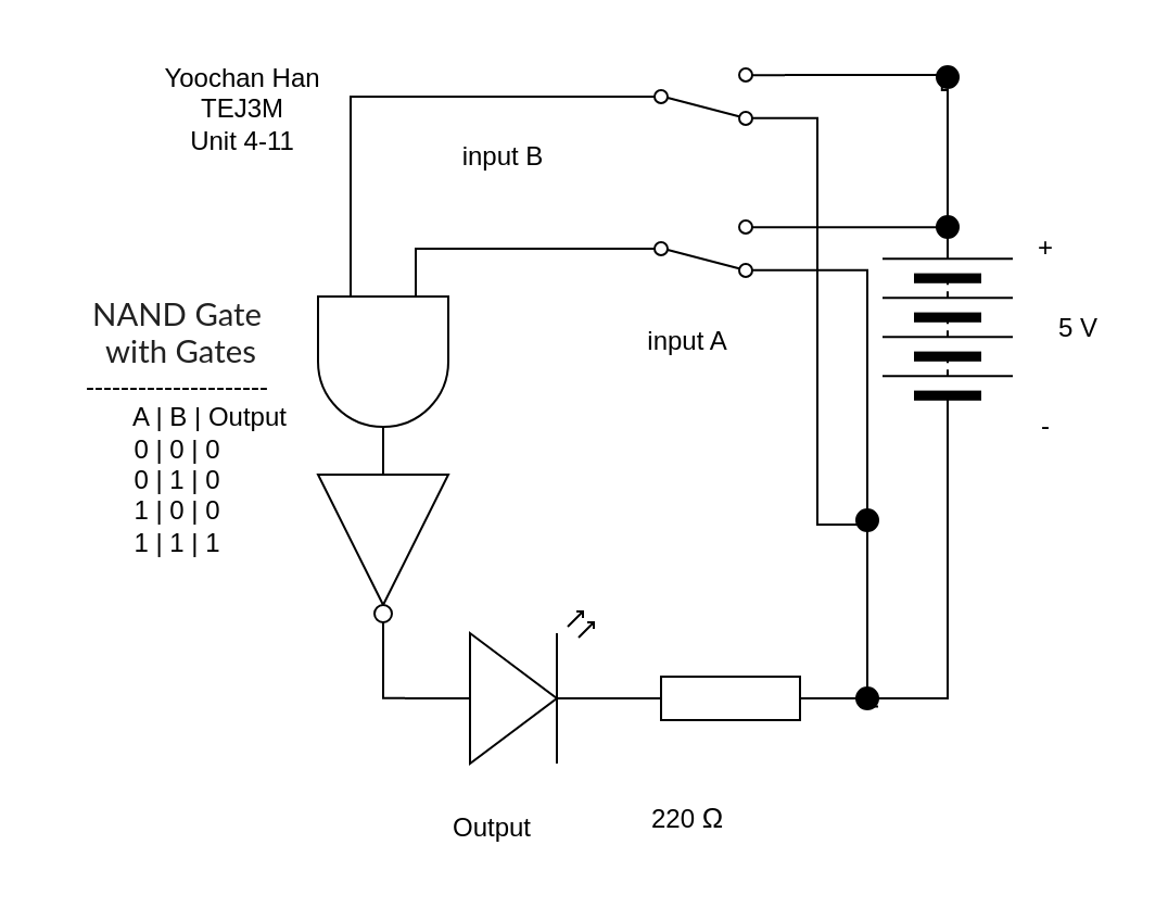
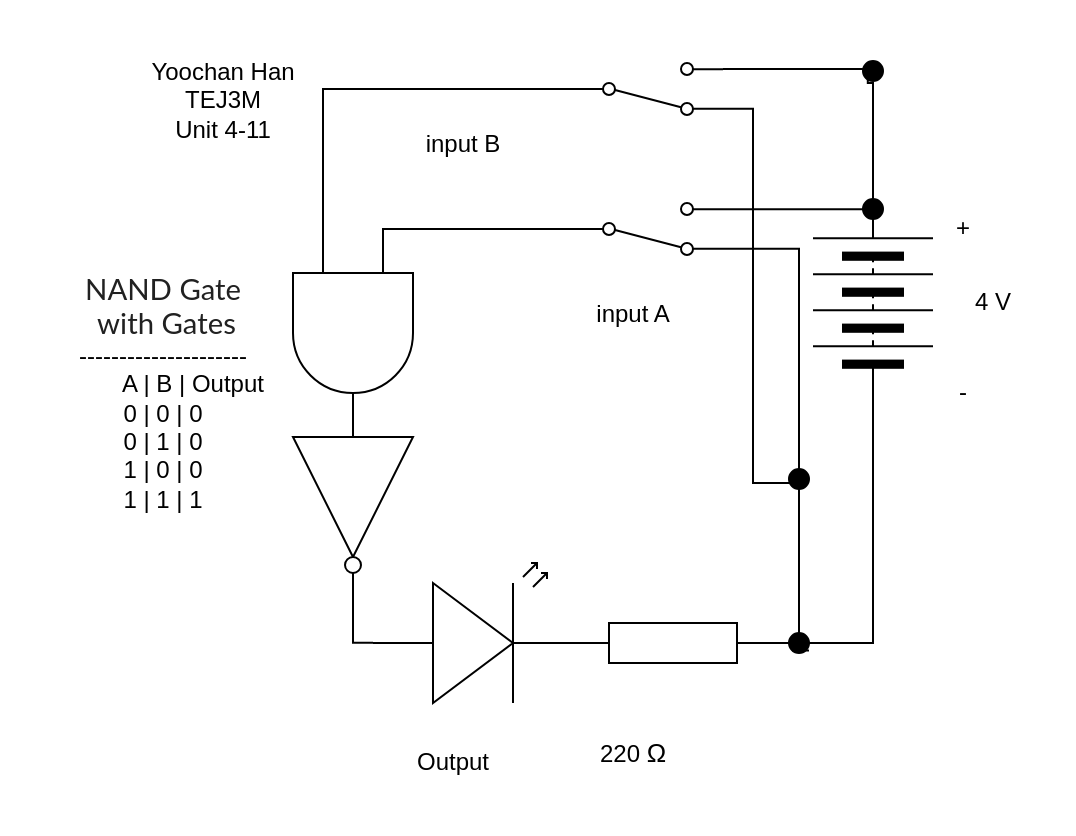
  <mxCell id="0" />
  <mxCell id="1" parent="0" />
  <mxCell id="2" value="Yoochan Han&lt;br&gt;TEJ3M&lt;br&gt;Unit 4-11" style="text;html=1;align=center;verticalAlign=middle;resizable=0;points=[];autosize=1;strokeColor=none;fillColor=none;" parent="1" vertex="1"><mxGeometry x="60.77" y="20" width="100" height="60" as="geometry" /></mxCell>
  <mxCell id="3" value="" style="pointerEvents=1;verticalLabelPosition=bottom;shadow=0;dashed=0;align=center;html=1;verticalAlign=top;shape=mxgraph.electrical.resistors.resistor_1;" parent="1" vertex="1"><mxGeometry x="286" y="311" width="100" height="20" as="geometry" /></mxCell>
  <mxCell id="4" value="" style="verticalLabelPosition=bottom;shadow=0;dashed=0;align=center;html=1;verticalAlign=top;shape=mxgraph.electrical.opto_electronics.led_2;pointerEvents=1;rotation=0;" parent="1" vertex="1"><mxGeometry x="186" y="281" width="100" height="70" as="geometry" /></mxCell>
  <mxCell id="5" value="" style="pointerEvents=1;verticalLabelPosition=bottom;shadow=0;dashed=0;align=center;html=1;verticalAlign=top;shape=mxgraph.electrical.miscellaneous.batteryStack;rotation=-90;" parent="1" vertex="1"><mxGeometry x="386" y="121" width="100" height="60" as="geometry" /></mxCell>
- <mxCell id="6" value="5 V" style="text;html=1;align=center;verticalAlign=middle;resizable=0;points=[];autosize=1;strokeColor=none;fillColor=none;" parent="1" vertex="1"><mxGeometry x="476" y="136" width="40" height="30" as="geometry" /></mxCell>
+ <mxCell id="6" value="4 V" style="text;html=1;align=center;verticalAlign=middle;resizable=0;points=[];autosize=1;strokeColor=none;fillColor=none;" parent="1" vertex="1"><mxGeometry x="476" y="136" width="40" height="30" as="geometry" /></mxCell>
  <mxCell id="7" value="+" style="text;html=1;align=center;verticalAlign=middle;resizable=0;points=[];autosize=1;strokeColor=none;fillColor=none;" parent="1" vertex="1"><mxGeometry x="466" y="99" width="30" height="30" as="geometry" /></mxCell>
  <mxCell id="8" value="-" style="text;html=1;align=center;verticalAlign=middle;resizable=0;points=[];autosize=1;strokeColor=none;fillColor=none;" parent="1" vertex="1"><mxGeometry x="466" y="181" width="30" height="30" as="geometry" /></mxCell>
  <mxCell id="9" value="input A" style="text;html=1;align=center;verticalAlign=middle;resizable=0;points=[];autosize=1;strokeColor=none;fillColor=none;" parent="1" vertex="1"><mxGeometry x="286" y="142" width="60" height="30" as="geometry" /></mxCell>
  <mxCell id="10" style="edgeStyle=orthogonalEdgeStyle;html=1;exitX=1;exitY=0.88;exitDx=0;exitDy=0;endArrow=none;endFill=0;rounded=0;curved=0;" parent="1" source="20" edge="1"><mxGeometry relative="1" as="geometry"><mxPoint x="396" y="321" as="targetPoint" /></mxGeometry></mxCell>
  <mxCell id="11" value="" style="html=1;shape=mxgraph.electrical.electro-mechanical.twoWaySwitch;aspect=fixed;elSwitchState=2;rotation=0;flipV=1;" parent="1" vertex="1"><mxGeometry x="286" y="101" width="75" height="26" as="geometry" /></mxCell>
  <mxCell id="12" value="" style="verticalLabelPosition=bottom;shadow=0;dashed=0;align=center;html=1;verticalAlign=top;shape=mxgraph.electrical.transmission.testPoint;" parent="1" vertex="1"><mxGeometry x="431" y="99" width="10" height="10" as="geometry" /></mxCell>
  <mxCell id="13" value="&lt;span style=&quot;box-sizing: border-box; color: rgb(33, 33, 33); font-family: Lato, sans-serif; font-size: 14.667px; font-variant-numeric: normal; font-variant-east-asian: normal; font-variant-alternates: normal; font-variant-position: normal; font-variant-emoji: normal; text-align: start; text-wrap-mode: wrap;&quot; class=&quot;C9DxTc&quot;&gt;NAND Gate&lt;br&gt;&amp;nbsp;with Gates&lt;br&gt;&lt;/span&gt;---------------------&lt;br&gt;&lt;span style=&quot;color: rgb(0, 0, 0);&quot;&gt;&amp;nbsp; &amp;nbsp; &amp;nbsp; &amp;nbsp; &amp;nbsp;A | B&lt;/span&gt;&lt;span style=&quot;color: rgb(0, 0, 0); scrollbar-color: rgb(226, 226, 226) rgb(251, 251, 251);&quot;&gt;&amp;nbsp;| Output&lt;/span&gt;&lt;br&gt;0 | 0&lt;span style=&quot;color: rgb(0, 0, 0);&quot;&gt;&amp;nbsp;| 0&lt;/span&gt;&lt;br&gt;&lt;span style=&quot;color: rgb(0, 0, 0);&quot;&gt;0 | 1&lt;/span&gt;&lt;span style=&quot;color: rgb(0, 0, 0); scrollbar-color: rgb(226, 226, 226) rgb(251, 251, 251);&quot;&gt;&amp;nbsp;| 0&lt;br&gt;&lt;span style=&quot;color: rgb(0, 0, 0);&quot;&gt;1 | 0&lt;/span&gt;&lt;span style=&quot;color: rgb(0, 0, 0); scrollbar-color: rgb(226, 226, 226) rgb(251, 251, 251);&quot;&gt;&amp;nbsp;| 0&lt;br&gt;&lt;span style=&quot;color: rgb(0, 0, 0);&quot;&gt;1 | 1&lt;/span&gt;&lt;span style=&quot;color: rgb(0, 0, 0); scrollbar-color: rgb(226, 226, 226) rgb(251, 251, 251);&quot;&gt;&amp;nbsp;| 1&lt;/span&gt;&lt;/span&gt;&lt;/span&gt;" style="text;html=1;align=center;verticalAlign=middle;resizable=0;points=[];autosize=1;strokeColor=none;fillColor=none;" parent="1" vertex="1"><mxGeometry x="20.77" y="126" width="120" height="140" as="geometry" /></mxCell>
  <mxCell id="14" value="Output" style="text;html=1;align=center;verticalAlign=middle;resizable=0;points=[];autosize=1;strokeColor=none;fillColor=none;" parent="1" vertex="1"><mxGeometry x="196" y="366" width="60" height="30" as="geometry" /></mxCell>
  <mxCell id="15" style="edgeStyle=orthogonalEdgeStyle;html=1;exitX=0;exitY=0.5;exitDx=0;exitDy=0;entryX=1;entryY=0.5;entryDx=0;entryDy=0;entryPerimeter=0;endArrow=none;endFill=0;rounded=0;curved=0;" parent="1" source="5" target="3" edge="1"><mxGeometry relative="1" as="geometry" /></mxCell>
  <mxCell id="16" style="edgeStyle=orthogonalEdgeStyle;html=1;exitX=1;exitY=0.12;exitDx=0;exitDy=0;entryX=0.311;entryY=0.512;entryDx=0;entryDy=0;entryPerimeter=0;rounded=0;curved=0;endArrow=none;endFill=0;" parent="1" source="11" target="12" edge="1"><mxGeometry relative="1" as="geometry" /></mxCell>
  <mxCell id="17" style="edgeStyle=orthogonalEdgeStyle;html=1;entryX=0.5;entryY=1;entryDx=0;entryDy=0;endArrow=none;endFill=0;rounded=0;curved=0;exitX=0.24;exitY=0.766;exitDx=0;exitDy=0;exitPerimeter=0;" parent="1" source="27" target="12" edge="1"><mxGeometry relative="1" as="geometry"><mxPoint x="396" y="41" as="sourcePoint" /><mxPoint x="436" y="16" as="targetPoint" /><Array as="points"><mxPoint x="433" y="41" /><mxPoint x="436" y="41" /></Array></mxGeometry></mxCell>
  <mxCell id="18" style="edgeStyle=orthogonalEdgeStyle;html=1;entryX=0;entryY=0.57;entryDx=0;entryDy=0;entryPerimeter=0;endArrow=none;endFill=0;rounded=0;curved=0;" parent="1" target="4" edge="1"><mxGeometry relative="1" as="geometry"><mxPoint x="176" y="271" as="sourcePoint" /><Array as="points"><mxPoint x="176" y="321" /></Array></mxGeometry></mxCell>
  <mxCell id="19" value="" style="edgeStyle=orthogonalEdgeStyle;html=1;exitX=1;exitY=0.88;exitDx=0;exitDy=0;endArrow=none;endFill=0;rounded=0;curved=0;" parent="1" source="11" target="20" edge="1"><mxGeometry relative="1" as="geometry"><mxPoint x="396" y="321" as="targetPoint" /><mxPoint x="361" y="190" as="sourcePoint" /></mxGeometry></mxCell>
  <mxCell id="20" value="" style="verticalLabelPosition=bottom;shadow=0;dashed=0;align=center;html=1;verticalAlign=top;shape=mxgraph.electrical.transmission.testPoint;" parent="1" vertex="1"><mxGeometry x="394" y="316" width="10" height="10" as="geometry" /></mxCell>
  <mxCell id="21" value="&lt;div style=&quot;text-align: center;&quot;&gt;&lt;span style=&quot;text-align: start; background-color: transparent; font-size: 12px;&quot;&gt;220&amp;nbsp;&lt;/span&gt;&lt;span style=&quot;font-size: 13px; font-family: &amp;quot;Google Sans&amp;quot;, Arial, sans-serif; text-align: start; text-wrap-mode: wrap; background-color: transparent;&quot;&gt;Ω&lt;/span&gt;&lt;/div&gt;" style="text;html=1;align=center;verticalAlign=middle;resizable=0;points=[];autosize=1;strokeColor=none;fillColor=none;" parent="1" vertex="1"><mxGeometry x="286" y="361" width="60" height="30" as="geometry" /></mxCell>
  <mxCell id="22" value="input B" style="text;html=1;align=center;verticalAlign=middle;resizable=0;points=[];autosize=1;strokeColor=none;fillColor=none;" parent="1" vertex="1"><mxGeometry x="201" y="57" width="60" height="30" as="geometry" /></mxCell>
  <mxCell id="23" value="" style="html=1;shape=mxgraph.electrical.electro-mechanical.twoWaySwitch;aspect=fixed;elSwitchState=2;rotation=0;flipV=1;" parent="1" vertex="1"><mxGeometry x="286" y="31" width="75" height="26" as="geometry" /></mxCell>
  <mxCell id="24" style="edgeStyle=orthogonalEdgeStyle;html=1;exitX=1;exitY=0.12;exitDx=0;exitDy=0;rounded=0;curved=0;endArrow=none;endFill=0;" parent="1" edge="1"><mxGeometry relative="1" as="geometry"><mxPoint x="361" y="34" as="sourcePoint" /><mxPoint x="436" y="34" as="targetPoint" /></mxGeometry></mxCell>
  <mxCell id="25" value="" style="edgeStyle=orthogonalEdgeStyle;html=1;endArrow=none;endFill=0;rounded=0;curved=0;entryX=0.5;entryY=0;entryDx=0;entryDy=0;exitX=1;exitY=0.88;exitDx=0;exitDy=0;" parent="1" source="23" target="20" edge="1"><mxGeometry relative="1" as="geometry"><mxPoint x="406" y="271" as="targetPoint" /><mxPoint x="366" y="121" as="sourcePoint" /><Array as="points"><mxPoint x="376" y="54" /><mxPoint x="376" y="241" /><mxPoint x="399" y="241" /></Array></mxGeometry></mxCell>
  <mxCell id="26" value="" style="verticalLabelPosition=bottom;shadow=0;dashed=0;align=center;html=1;verticalAlign=top;shape=mxgraph.electrical.transmission.testPoint;" parent="1" vertex="1"><mxGeometry x="394" y="234" width="10" height="10" as="geometry" /></mxCell>
  <mxCell id="27" value="" style="verticalLabelPosition=bottom;shadow=0;dashed=0;align=center;html=1;verticalAlign=top;shape=mxgraph.electrical.transmission.testPoint;" parent="1" vertex="1"><mxGeometry x="431" y="30" width="10" height="10" as="geometry" /></mxCell>
  <mxCell id="28" value="" style="verticalLabelPosition=bottom;shadow=0;dashed=0;align=center;html=1;verticalAlign=top;shape=mxgraph.electrical.logic_gates.logic_gate;operation=and;rotation=90;" parent="1" vertex="1"><mxGeometry x="126" y="136" width="100" height="60" as="geometry" /></mxCell>
  <mxCell id="29" style="edgeStyle=orthogonalEdgeStyle;html=1;entryX=0;entryY=0.25;entryDx=0;entryDy=0;entryPerimeter=0;endArrow=none;endFill=0;rounded=0;" parent="1" source="11" target="28" edge="1"><mxGeometry relative="1" as="geometry"><Array as="points"><mxPoint x="191" y="114" /></Array></mxGeometry></mxCell>
  <mxCell id="30" style="edgeStyle=orthogonalEdgeStyle;html=1;entryX=0;entryY=0.75;entryDx=0;entryDy=0;entryPerimeter=0;endArrow=none;endFill=0;rounded=0;curved=0;" parent="1" source="23" target="28" edge="1"><mxGeometry relative="1" as="geometry" /></mxCell>
  <mxCell id="31" value="" style="verticalLabelPosition=bottom;shadow=0;dashed=0;align=center;html=1;verticalAlign=top;shape=mxgraph.electrical.logic_gates.inverter_2;rotation=90;" vertex="1" parent="1"><mxGeometry x="126" y="221" width="100" height="60" as="geometry" /></mxCell>
